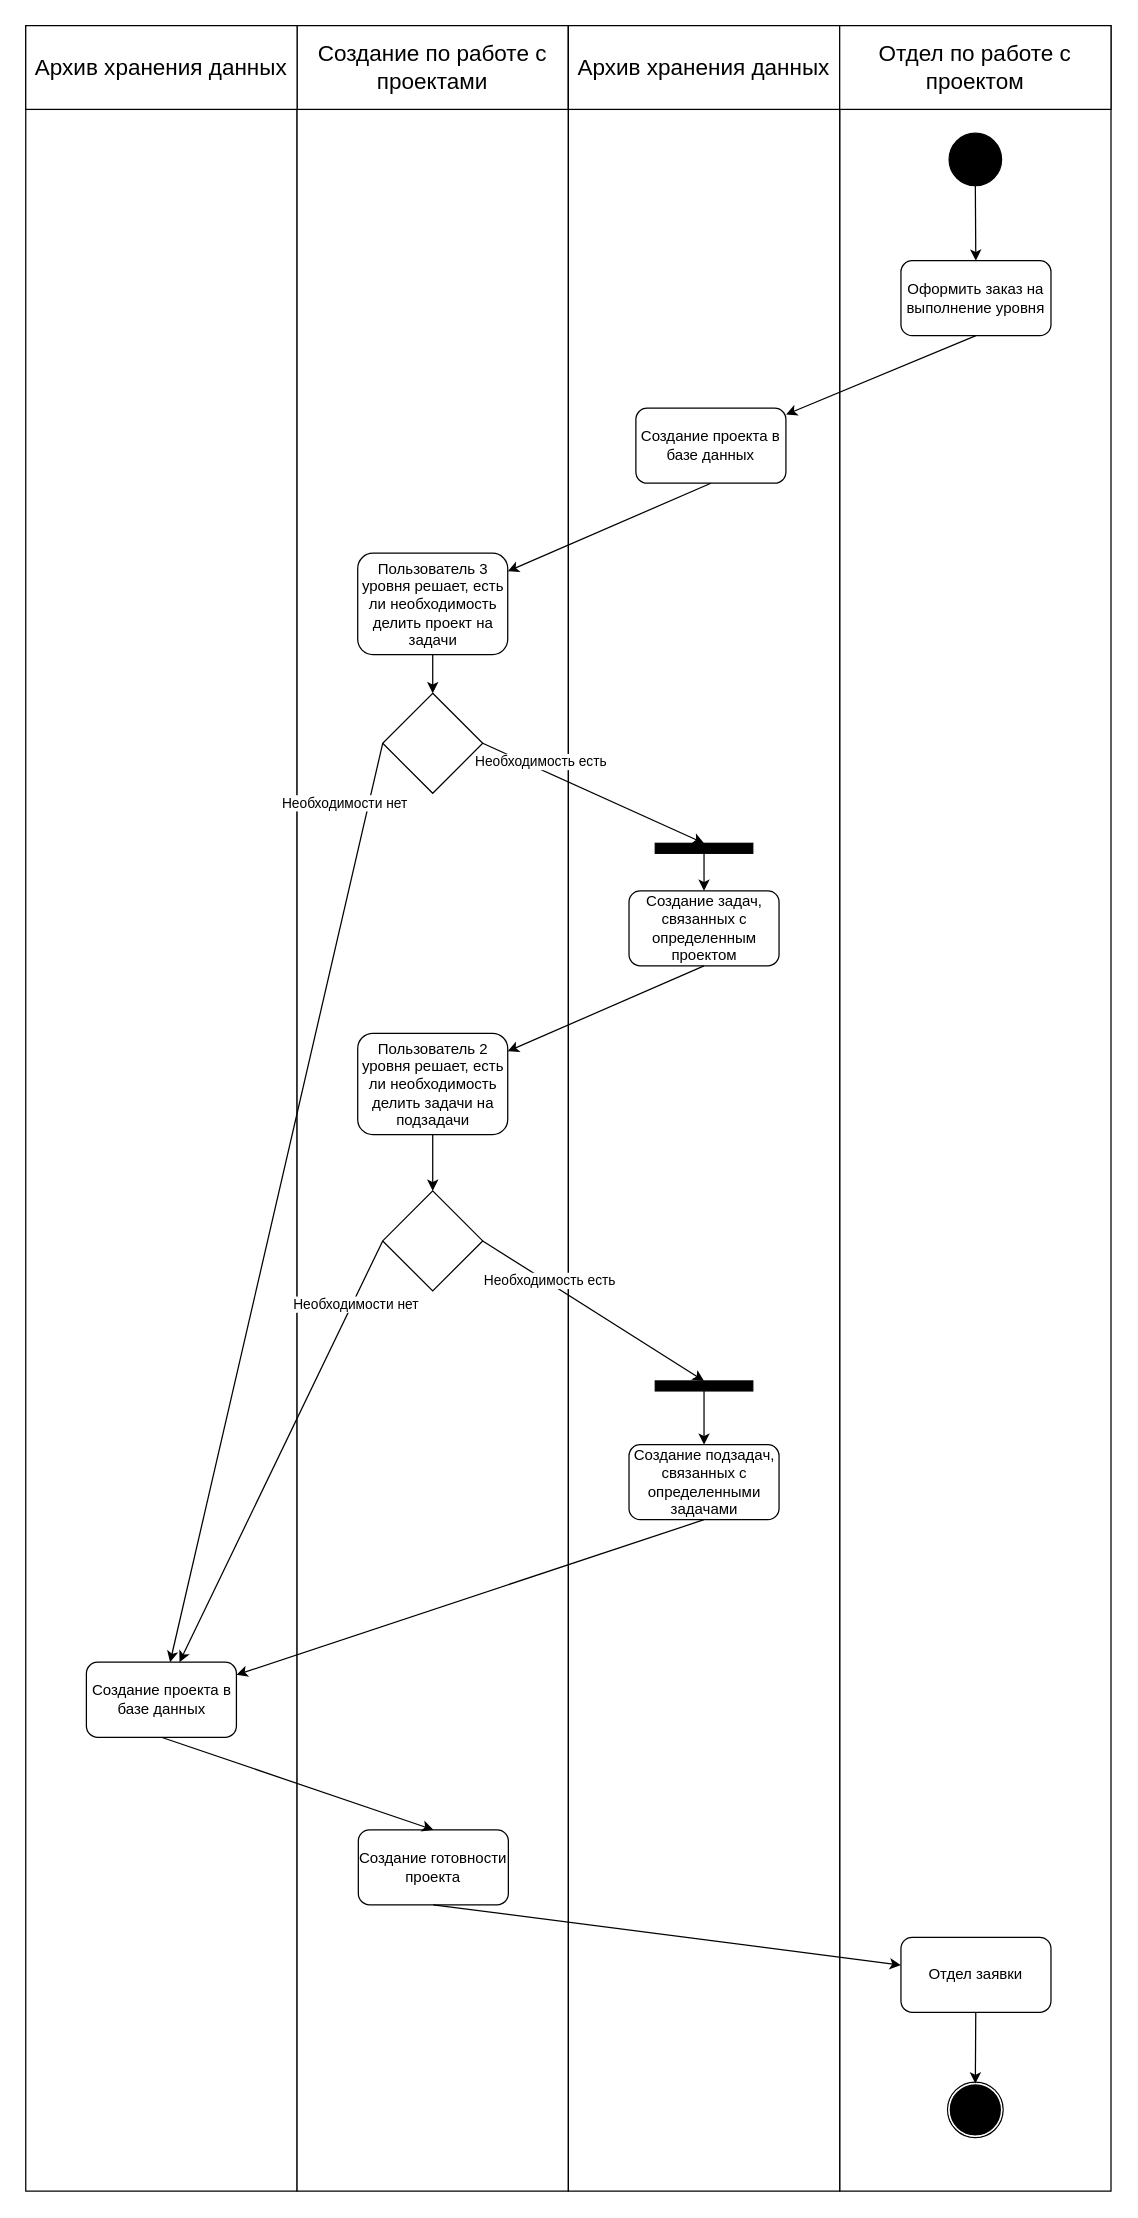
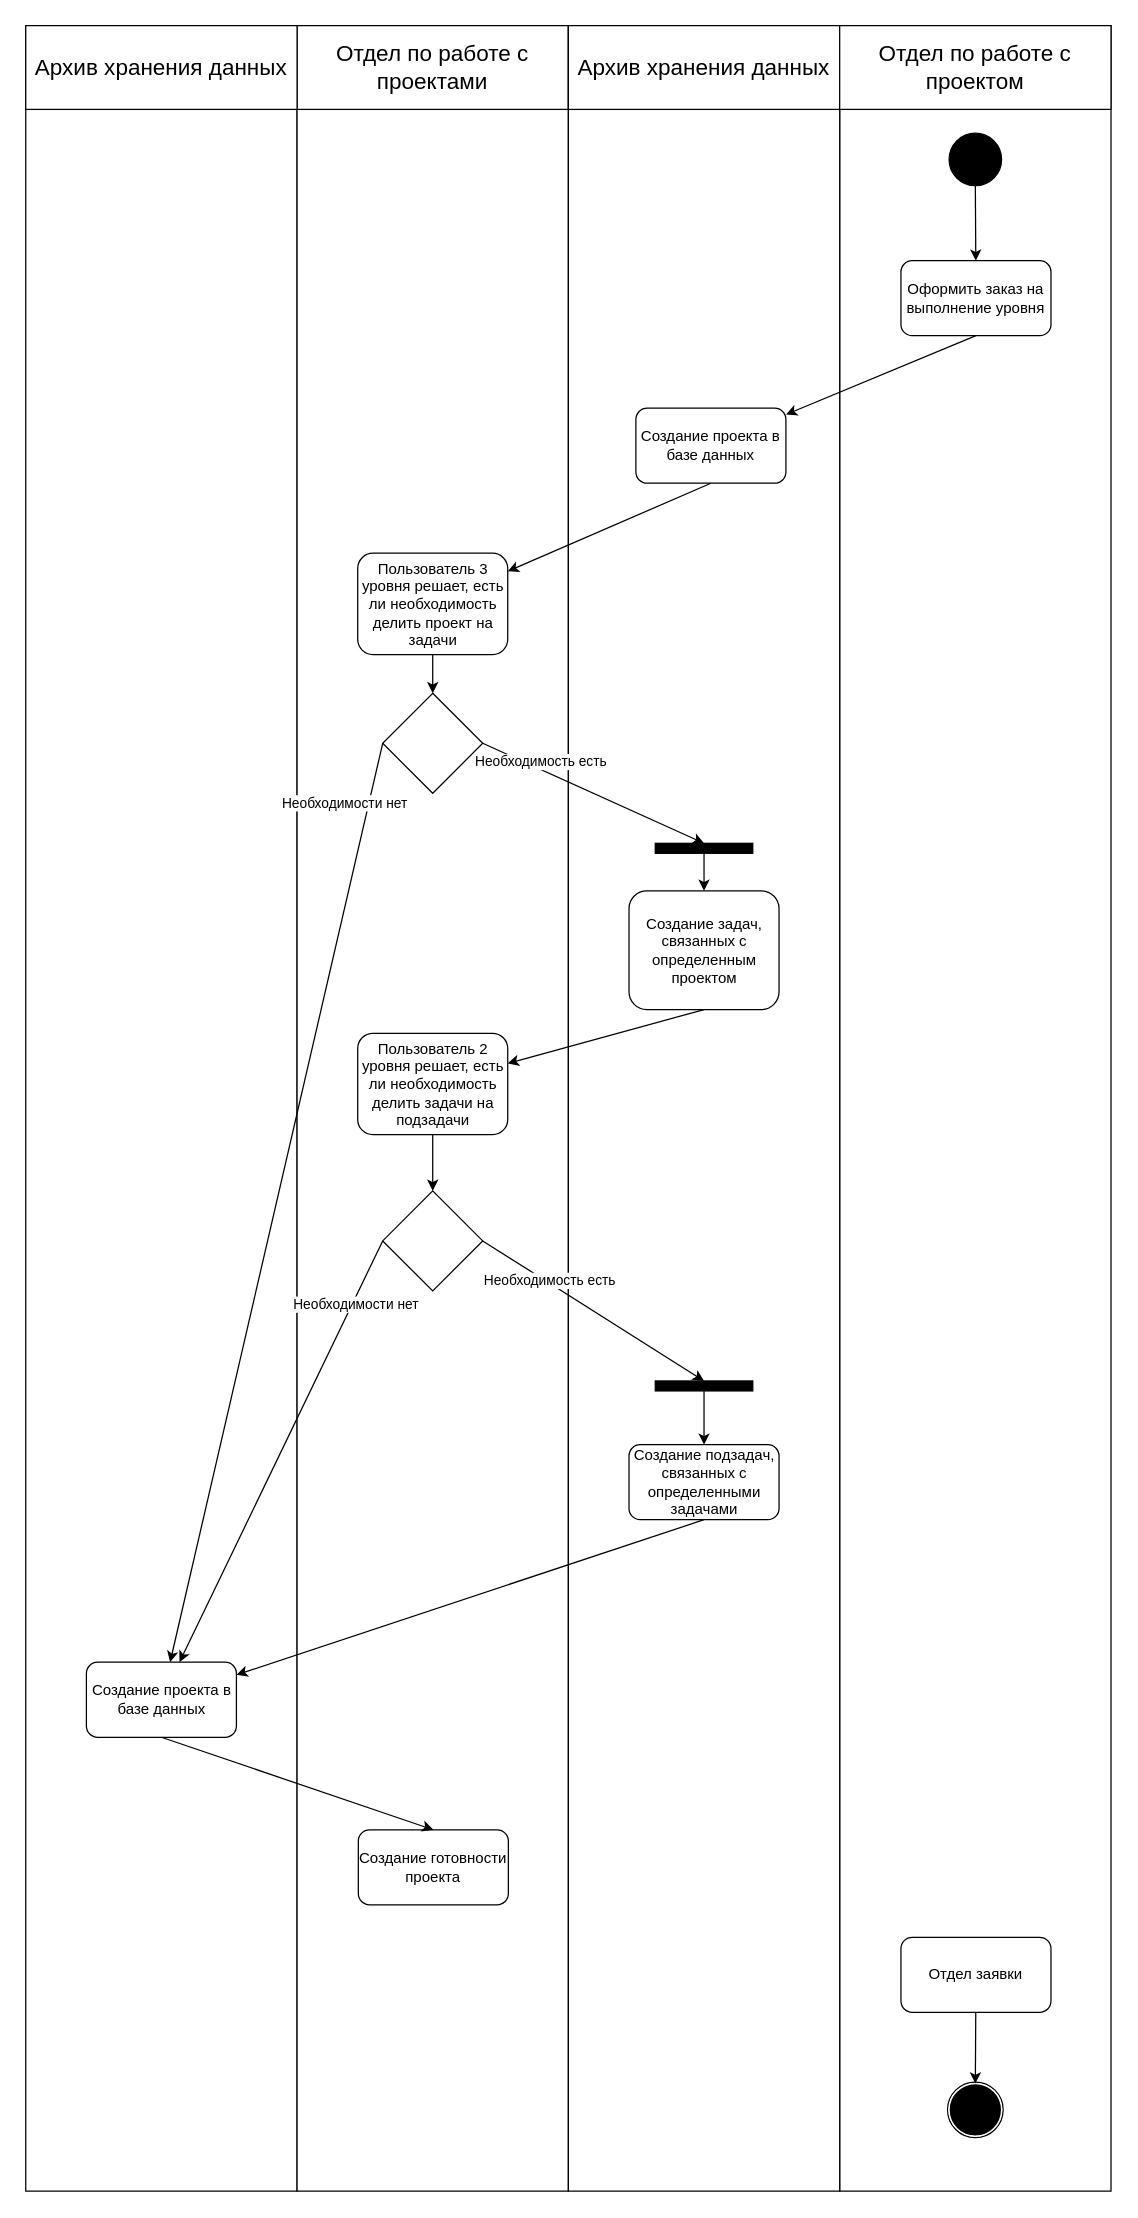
  <mxCell id="0" />
  <mxCell id="1" parent="0" />
  <mxCell id="2" value="" style="rounded=0;whiteSpace=wrap;html=1;" vertex="1" parent="1"><mxGeometry x="671" y="20" width="217" height="1732" as="geometry" /></mxCell>
  <mxCell id="3" value="" style="ellipse;whiteSpace=wrap;html=1;aspect=fixed;fillColor=#FFFFFF;strokeColor=#000000;" vertex="1" parent="1"><mxGeometry x="757.25" y="1664.75" width="44.5" height="44.5" as="geometry" /></mxCell>
  <mxCell id="4" value="" style="rounded=0;whiteSpace=wrap;html=1;" vertex="1" parent="1"><mxGeometry x="20" y="20" width="217" height="1732" as="geometry" /></mxCell>
  <mxCell id="5" value="" style="rounded=0;whiteSpace=wrap;html=1;" vertex="1" parent="1"><mxGeometry x="237" y="20" width="217" height="1732" as="geometry" /></mxCell>
- <mxCell id="6" value="&lt;font style=&quot;font-size: 18px;&quot;&gt;Создание по работе с проектами&lt;/font&gt;" style="rounded=0;whiteSpace=wrap;html=1;" vertex="1" parent="1"><mxGeometry x="237" y="20" width="217" height="67" as="geometry" /></mxCell>
+ <mxCell id="6" value="&lt;font style=&quot;font-size: 18px;&quot;&gt;Отдел по работе с проектами&lt;/font&gt;" style="rounded=0;whiteSpace=wrap;html=1;" vertex="1" parent="1"><mxGeometry x="237" y="20" width="217" height="67" as="geometry" /></mxCell>
  <mxCell id="7" value="" style="rounded=0;whiteSpace=wrap;html=1;" vertex="1" parent="1"><mxGeometry x="454" y="20" width="217" height="1732" as="geometry" /></mxCell>
  <mxCell id="8" value="&lt;font style=&quot;font-size: 18px;&quot;&gt;Архив хранения данных&lt;/font&gt;" style="rounded=0;whiteSpace=wrap;html=1;" vertex="1" parent="1"><mxGeometry x="454" y="20" width="217" height="67" as="geometry" /></mxCell>
  <mxCell id="9" value="&lt;font style=&quot;font-size: 18px;&quot;&gt;Отдел по работе с проектом&lt;/font&gt;" style="rounded=0;whiteSpace=wrap;html=1;" vertex="1" parent="1"><mxGeometry x="671" y="20" width="217" height="67" as="geometry" /></mxCell>
  <mxCell id="10" value="" style="ellipse;whiteSpace=wrap;html=1;aspect=fixed;fillColor=#000000;" vertex="1" parent="1"><mxGeometry x="758.5" y="106" width="42" height="42" as="geometry" /></mxCell>
  <mxCell id="11" value="Оформить заказ на выполнение уровня" style="rounded=1;whiteSpace=wrap;html=1;" vertex="1" parent="1"><mxGeometry x="720" y="208" width="120" height="60" as="geometry" /></mxCell>
  <mxCell id="12" value="Создание проекта в базе данных" style="rounded=1;whiteSpace=wrap;html=1;" vertex="1" parent="1"><mxGeometry x="508" y="326" width="120" height="60" as="geometry" /></mxCell>
  <mxCell id="13" value="Пользователь 3 уровня решает, есть ли необходимость делить проект на задачи" style="rounded=1;whiteSpace=wrap;html=1;" vertex="1" parent="1"><mxGeometry x="285.5" y="442" width="120" height="81" as="geometry" /></mxCell>
  <mxCell id="14" value="" style="rhombus;whiteSpace=wrap;html=1;" vertex="1" parent="1"><mxGeometry x="305.5" y="554" width="80" height="80" as="geometry" /></mxCell>
  <mxCell id="15" value="Создание проекта в базе данных" style="rounded=1;whiteSpace=wrap;html=1;" vertex="1" parent="1"><mxGeometry x="68.5" y="1329" width="120" height="60" as="geometry" /></mxCell>
  <mxCell id="16" value="&lt;font style=&quot;font-size: 18px;&quot;&gt;Архив хранения данных&lt;/font&gt;" style="rounded=0;whiteSpace=wrap;html=1;" vertex="1" parent="1"><mxGeometry x="20" y="20" width="217" height="67" as="geometry" /></mxCell>
- <mxCell id="17" value="Создание задач, связанных с определенным проектом" style="rounded=1;whiteSpace=wrap;html=1;" vertex="1" parent="1"><mxGeometry x="502.5" y="712" width="120" height="60" as="geometry" /></mxCell>
+ <mxCell id="17" value="Создание задач, связанных с определенным проектом" style="rounded=1;whiteSpace=wrap;html=1;" vertex="1" parent="1"><mxGeometry x="502.5" y="712" width="120" height="95" as="geometry" /></mxCell>
  <mxCell id="18" value="Пользователь 2 уровня решает, есть ли необходимость делить задачи на подзадачи" style="rounded=1;whiteSpace=wrap;html=1;" vertex="1" parent="1"><mxGeometry x="285.5" y="826" width="120" height="81" as="geometry" /></mxCell>
  <mxCell id="19" value="" style="rhombus;whiteSpace=wrap;html=1;" vertex="1" parent="1"><mxGeometry x="305.5" y="952" width="80" height="80" as="geometry" /></mxCell>
  <mxCell id="20" value="Создание подзадач, связанных с определенными задачами" style="rounded=1;whiteSpace=wrap;html=1;" vertex="1" parent="1"><mxGeometry x="502.5" y="1155" width="120" height="60" as="geometry" /></mxCell>
  <mxCell id="21" value="" style="endArrow=classic;html=1;rounded=0;exitX=0;exitY=0.5;exitDx=0;exitDy=0;" edge="1" parent="1" source="19" target="15"><mxGeometry width="50" height="50" relative="1" as="geometry"><mxPoint x="161" y="1120" as="sourcePoint" /><mxPoint x="211" y="1070" as="targetPoint" /></mxGeometry></mxCell>
  <mxCell id="22" value="Необходимости нет" style="edgeLabel;html=1;align=center;verticalAlign=middle;resizable=0;points=[];" vertex="1" connectable="0" parent="21"><mxGeometry x="-0.702" y="1" relative="1" as="geometry"><mxPoint x="1" as="offset" /></mxGeometry></mxCell>
  <mxCell id="23" value="" style="rounded=0;whiteSpace=wrap;html=1;fillColor=#000000;" vertex="1" parent="1"><mxGeometry x="523.5" y="1104" width="78" height="8" as="geometry" /></mxCell>
  <mxCell id="24" value="" style="endArrow=classic;html=1;rounded=0;exitX=1;exitY=0.5;exitDx=0;exitDy=0;entryX=0.5;entryY=0;entryDx=0;entryDy=0;" edge="1" parent="1" source="19" target="23"><mxGeometry width="50" height="50" relative="1" as="geometry"><mxPoint x="507" y="1051" as="sourcePoint" /><mxPoint x="557" y="1001" as="targetPoint" /></mxGeometry></mxCell>
  <mxCell id="25" value="Необходимость есть" style="edgeLabel;html=1;align=center;verticalAlign=middle;resizable=0;points=[];" vertex="1" connectable="0" parent="24"><mxGeometry x="-0.404" y="2" relative="1" as="geometry"><mxPoint as="offset" /></mxGeometry></mxCell>
  <mxCell id="26" value="" style="endArrow=classic;html=1;rounded=0;exitX=0.5;exitY=1;exitDx=0;exitDy=0;entryX=0.5;entryY=0;entryDx=0;entryDy=0;" edge="1" parent="1" source="23" target="20"><mxGeometry width="50" height="50" relative="1" as="geometry"><mxPoint x="503" y="1345" as="sourcePoint" /><mxPoint x="553" y="1295" as="targetPoint" /></mxGeometry></mxCell>
  <mxCell id="27" value="" style="rounded=0;whiteSpace=wrap;html=1;fillColor=#000000;" vertex="1" parent="1"><mxGeometry x="523.5" y="674" width="78" height="8" as="geometry" /></mxCell>
  <mxCell id="28" value="" style="endArrow=classic;html=1;rounded=0;" edge="1" parent="1" source="10" target="11"><mxGeometry width="50" height="50" relative="1" as="geometry"><mxPoint x="741" y="501" as="sourcePoint" /><mxPoint x="791" y="451" as="targetPoint" /></mxGeometry></mxCell>
  <mxCell id="29" value="" style="endArrow=classic;html=1;rounded=0;exitX=0.5;exitY=1;exitDx=0;exitDy=0;" edge="1" parent="1" source="11" target="12"><mxGeometry width="50" height="50" relative="1" as="geometry"><mxPoint x="729" y="431" as="sourcePoint" /><mxPoint x="779" y="381" as="targetPoint" /></mxGeometry></mxCell>
  <mxCell id="30" value="" style="endArrow=classic;html=1;rounded=0;exitX=0.5;exitY=1;exitDx=0;exitDy=0;" edge="1" parent="1" source="12" target="13"><mxGeometry width="50" height="50" relative="1" as="geometry"><mxPoint x="557" y="526" as="sourcePoint" /><mxPoint x="607" y="476" as="targetPoint" /></mxGeometry></mxCell>
  <mxCell id="31" value="" style="endArrow=classic;html=1;rounded=0;" edge="1" parent="1" source="13" target="14"><mxGeometry width="50" height="50" relative="1" as="geometry"><mxPoint x="257" y="610" as="sourcePoint" /><mxPoint x="307" y="560" as="targetPoint" /></mxGeometry></mxCell>
  <mxCell id="32" value="" style="endArrow=classic;html=1;rounded=0;exitX=1;exitY=0.5;exitDx=0;exitDy=0;entryX=0.5;entryY=0;entryDx=0;entryDy=0;" edge="1" parent="1" source="14" target="27"><mxGeometry width="50" height="50" relative="1" as="geometry"><mxPoint x="585" y="614" as="sourcePoint" /><mxPoint x="635" y="564" as="targetPoint" /></mxGeometry></mxCell>
  <mxCell id="33" value="Необходимость есть" style="edgeLabel;html=1;align=center;verticalAlign=middle;resizable=0;points=[];" vertex="1" connectable="0" parent="32"><mxGeometry x="-0.597" y="1" relative="1" as="geometry"><mxPoint x="10" y="-1" as="offset" /></mxGeometry></mxCell>
  <mxCell id="34" value="" style="endArrow=classic;html=1;rounded=0;" edge="1" parent="1" source="27" target="17"><mxGeometry width="50" height="50" relative="1" as="geometry"><mxPoint x="519" y="918" as="sourcePoint" /><mxPoint x="569" y="868" as="targetPoint" /></mxGeometry></mxCell>
  <mxCell id="35" value="" style="endArrow=classic;html=1;rounded=0;exitX=0.5;exitY=1;exitDx=0;exitDy=0;" edge="1" parent="1" source="17" target="18"><mxGeometry width="50" height="50" relative="1" as="geometry"><mxPoint x="539" y="949" as="sourcePoint" /><mxPoint x="589" y="899" as="targetPoint" /></mxGeometry></mxCell>
  <mxCell id="36" value="" style="endArrow=classic;html=1;rounded=0;" edge="1" parent="1" source="18" target="19"><mxGeometry width="50" height="50" relative="1" as="geometry"><mxPoint x="483" y="987" as="sourcePoint" /><mxPoint x="533" y="937" as="targetPoint" /></mxGeometry></mxCell>
  <mxCell id="37" value="" style="endArrow=classic;html=1;rounded=0;exitX=0;exitY=0.5;exitDx=0;exitDy=0;" edge="1" parent="1" source="14" target="15"><mxGeometry width="50" height="50" relative="1" as="geometry"><mxPoint x="123" y="696" as="sourcePoint" /><mxPoint x="173" y="646" as="targetPoint" /></mxGeometry></mxCell>
  <mxCell id="38" value="Необходимости нет" style="edgeLabel;html=1;align=center;verticalAlign=middle;resizable=0;points=[];" vertex="1" connectable="0" parent="37"><mxGeometry x="-0.8" y="-1" relative="1" as="geometry"><mxPoint x="-13" y="-25" as="offset" /></mxGeometry></mxCell>
  <mxCell id="39" value="" style="endArrow=classic;html=1;rounded=0;exitX=0.5;exitY=1;exitDx=0;exitDy=0;" edge="1" parent="1" source="20" target="15"><mxGeometry width="50" height="50" relative="1" as="geometry"><mxPoint x="961" y="1255" as="sourcePoint" /><mxPoint x="1011" y="1205" as="targetPoint" /></mxGeometry></mxCell>
  <mxCell id="40" value="Создание готовности проекта" style="rounded=1;whiteSpace=wrap;html=1;" vertex="1" parent="1"><mxGeometry x="286" y="1463" width="120" height="60" as="geometry" /></mxCell>
  <mxCell id="41" value="" style="endArrow=classic;html=1;rounded=0;exitX=0.5;exitY=1;exitDx=0;exitDy=0;entryX=0.5;entryY=0;entryDx=0;entryDy=0;" edge="1" parent="1" source="15" target="40"><mxGeometry width="50" height="50" relative="1" as="geometry"><mxPoint x="288" y="1431" as="sourcePoint" /><mxPoint x="338" y="1381" as="targetPoint" /></mxGeometry></mxCell>
  <mxCell id="42" value="Отдел заявки" style="rounded=1;whiteSpace=wrap;html=1;" vertex="1" parent="1"><mxGeometry x="720" y="1549" width="120" height="60" as="geometry" /></mxCell>
- <mxCell id="43" value="" style="endArrow=classic;html=1;rounded=0;exitX=0.5;exitY=1;exitDx=0;exitDy=0;" edge="1" parent="1" source="40" target="42"><mxGeometry width="50" height="50" relative="1" as="geometry"><mxPoint x="549" y="1497" as="sourcePoint" /><mxPoint x="599" y="1447" as="targetPoint" /></mxGeometry></mxCell>
  <mxCell id="44" value="" style="ellipse;whiteSpace=wrap;html=1;aspect=fixed;fillColor=#000000;strokeColor=#FFFFFF;" vertex="1" parent="1"><mxGeometry x="758.5" y="1666" width="42" height="42" as="geometry" /></mxCell>
  <mxCell id="45" value="" style="endArrow=classic;html=1;rounded=0;" edge="1" parent="1" source="42" target="44"><mxGeometry width="50" height="50" relative="1" as="geometry"><mxPoint x="712" y="1673" as="sourcePoint" /><mxPoint x="762" y="1623" as="targetPoint" /></mxGeometry></mxCell>
